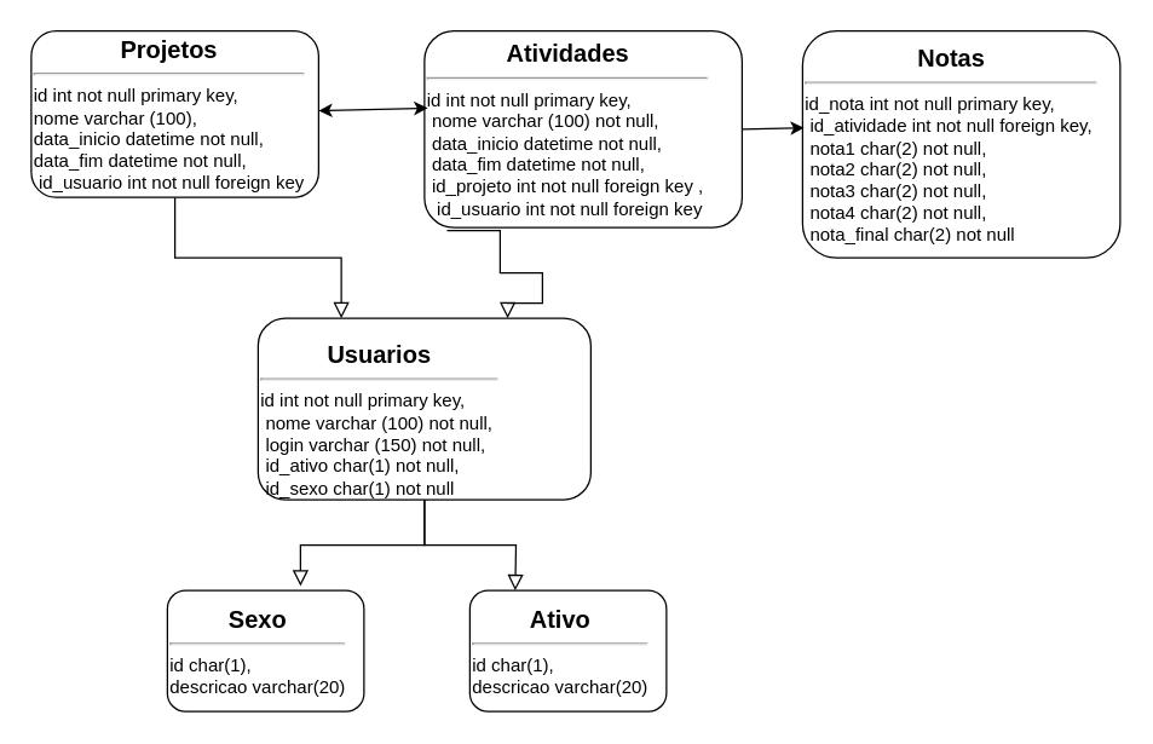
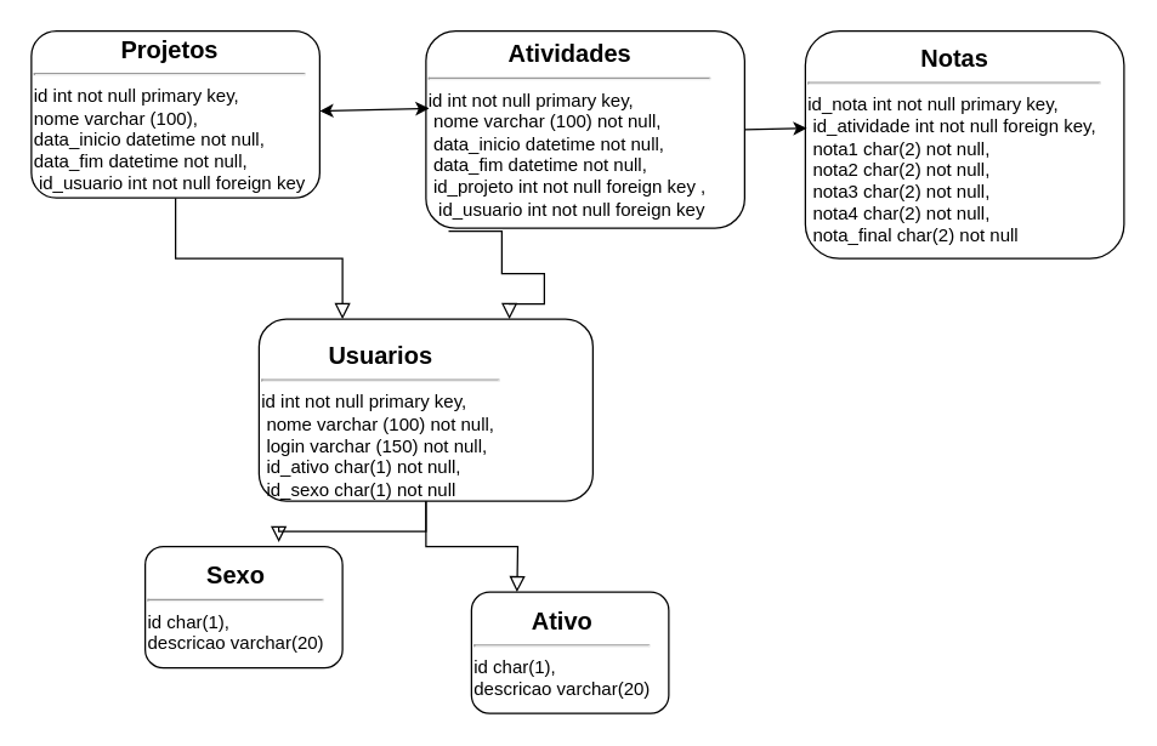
  <mxCell id="0" />
  <mxCell id="1" parent="0" />
  <mxCell id="2" value="" style="rounded=0;html=1;jettySize=auto;orthogonalLoop=1;fontSize=11;endArrow=block;endFill=0;endSize=8;strokeWidth=1;shadow=0;labelBackgroundColor=none;edgeStyle=orthogonalEdgeStyle;entryX=0.25;entryY=0;entryDx=0;entryDy=0;" parent="1" source="3" target="8" edge="1"><mxGeometry relative="1" as="geometry"><mxPoint x="210" y="170" as="targetPoint" /></mxGeometry></mxCell>
  <mxCell id="3" value="&lt;div style=&quot;text-align: center;&quot;&gt;&lt;b&gt;&lt;font style=&quot;font-size: 16px;&quot;&gt;Projetos&lt;/font&gt;&lt;/b&gt;&lt;/div&gt;&lt;hr&gt;&lt;div&gt;id int not null primary key,&amp;nbsp;&lt;/div&gt;&lt;div&gt;nome varchar (100),&amp;nbsp;&lt;/div&gt;&lt;div&gt;data_inicio datetime not null,&amp;nbsp;&lt;/div&gt;&lt;div&gt;data_fim datetime not null,&amp;nbsp;&lt;/div&gt;&lt;div&gt;&amp;nbsp;id_usuario int not null foreign key&lt;/div&gt;" style="rounded=1;whiteSpace=wrap;html=1;fontSize=12;glass=0;strokeWidth=1;shadow=0;align=left;" parent="1" vertex="1"><mxGeometry x="20" y="20" width="190" height="110" as="geometry" /></mxCell>
  <mxCell id="4" value="&lt;div style=&quot;text-align: center;&quot;&gt;&lt;span style=&quot;font-size: 16px;&quot;&gt;&lt;b&gt;Atividades&lt;/b&gt;&lt;/span&gt;&lt;/div&gt;&lt;hr&gt;&lt;div&gt;&lt;div&gt;id int not null primary key,&lt;/div&gt;&lt;div&gt;&amp;nbsp;nome varchar (100) not null,&amp;nbsp;&lt;/div&gt;&lt;div&gt;&amp;nbsp;data_inicio datetime not null,&amp;nbsp;&lt;/div&gt;&lt;div&gt;&amp;nbsp;data_fim datetime not null,&amp;nbsp;&lt;/div&gt;&lt;div&gt;&amp;nbsp;id_projeto int not null foreign key ,&amp;nbsp;&lt;/div&gt;&lt;div&gt;&amp;nbsp; id_usuario int not null foreign key&lt;/div&gt;&lt;/div&gt;" style="rounded=1;whiteSpace=wrap;html=1;fontSize=12;glass=0;strokeWidth=1;shadow=0;align=left;" vertex="1" parent="1"><mxGeometry x="280" y="20" width="210" height="130" as="geometry" /></mxCell>
  <mxCell id="5" value="" style="endArrow=classic;startArrow=classic;html=1;rounded=0;fontSize=16;entryX=0.01;entryY=0.392;entryDx=0;entryDy=0;entryPerimeter=0;" edge="1" parent="1" source="3" target="4"><mxGeometry width="50" height="50" relative="1" as="geometry"><mxPoint x="340" y="110" as="sourcePoint" /><mxPoint x="390" y="70" as="targetPoint" /><Array as="points" /></mxGeometry></mxCell>
  <mxCell id="6" value="&lt;div style=&quot;text-align: center;&quot;&gt;&lt;span style=&quot;font-size: 16px;&quot;&gt;&lt;b&gt;Notas&lt;/b&gt;&lt;/span&gt;&lt;/div&gt;&lt;hr&gt;id_nota int not null primary key,&amp;nbsp;&lt;br&gt;&amp;nbsp;id_atividade int not null foreign key,&amp;nbsp;&lt;br&gt;&amp;nbsp;nota1 char(2) not null,&amp;nbsp;&lt;br&gt;&amp;nbsp;nota2 char(2) not null,&amp;nbsp;&lt;br&gt;&amp;nbsp;nota3 char(2) not null,&amp;nbsp;&lt;br&gt;&amp;nbsp;nota4 char(2) not null,&amp;nbsp;&lt;br&gt;&amp;nbsp;nota_final char(2) not null" style="rounded=1;whiteSpace=wrap;html=1;fontSize=12;glass=0;strokeWidth=1;shadow=0;align=left;" vertex="1" parent="1"><mxGeometry x="530" y="20" width="210" height="150" as="geometry" /></mxCell>
  <mxCell id="7" value="" style="endArrow=classic;html=1;rounded=0;fontSize=16;exitX=1;exitY=0.5;exitDx=0;exitDy=0;entryX=0.005;entryY=0.427;entryDx=0;entryDy=0;entryPerimeter=0;" edge="1" parent="1" source="4" target="6"><mxGeometry width="50" height="50" relative="1" as="geometry"><mxPoint x="500" y="120" as="sourcePoint" /><mxPoint x="520" y="90" as="targetPoint" /></mxGeometry></mxCell>
  <mxCell id="8" value="&lt;div style=&quot;&quot;&gt;&lt;div&gt;&amp;nbsp;&lt;/div&gt;&lt;div style=&quot;text-align: center;&quot;&gt;&lt;font style=&quot;font-size: 16px;&quot;&gt;&lt;b&gt;Usuarios&lt;/b&gt;&lt;/font&gt;&lt;/div&gt;&lt;hr&gt;&lt;div&gt;id int not null primary key,&amp;nbsp;&lt;/div&gt;&lt;div&gt;&amp;nbsp;nome varchar (100) not null,&amp;nbsp;&lt;/div&gt;&lt;div&gt;&amp;nbsp;login varchar (150) not null,&amp;nbsp;&lt;/div&gt;&lt;div&gt;&amp;nbsp;id_ativo char(1) not null,&amp;nbsp;&lt;/div&gt;&lt;div&gt;&amp;nbsp;id_sexo char(1) not null&lt;/div&gt;&lt;/div&gt;" style="rounded=1;whiteSpace=wrap;html=1;fontSize=12;glass=0;strokeWidth=1;shadow=0;align=left;" vertex="1" parent="1"><mxGeometry x="170" y="210" width="220" height="120" as="geometry" /></mxCell>
  <mxCell id="9" value="" style="rounded=0;html=1;jettySize=auto;orthogonalLoop=1;fontSize=11;endArrow=block;endFill=0;endSize=8;strokeWidth=1;shadow=0;labelBackgroundColor=none;edgeStyle=orthogonalEdgeStyle;entryX=0.75;entryY=0;entryDx=0;entryDy=0;exitX=0.071;exitY=1.015;exitDx=0;exitDy=0;exitPerimeter=0;" edge="1" parent="1" source="4" target="8"><mxGeometry relative="1" as="geometry"><mxPoint x="260" y="130" as="sourcePoint" /><mxPoint x="357.5" y="200" as="targetPoint" /><Array as="points"><mxPoint x="330" y="152" /><mxPoint x="330" y="180" /><mxPoint x="358" y="180" /><mxPoint x="358" y="200" /></Array></mxGeometry></mxCell>
- <mxCell id="10" value="&lt;div style=&quot;text-align: center;&quot;&gt;&lt;span style=&quot;font-size: 16px;&quot;&gt;&lt;b&gt;Sexo&lt;/b&gt;&lt;/span&gt;&lt;/div&gt;&lt;hr&gt;&lt;div&gt;&lt;div&gt;id char(1),&lt;/div&gt;&lt;div&gt;descricao varchar(20)&lt;/div&gt;&lt;/div&gt;" style="rounded=1;whiteSpace=wrap;html=1;fontSize=12;glass=0;strokeWidth=1;shadow=0;align=left;" vertex="1" parent="1"><mxGeometry x="110" y="390" width="130" height="80" as="geometry" /></mxCell>
+ <mxCell id="10" value="&lt;div style=&quot;text-align: center;&quot;&gt;&lt;span style=&quot;font-size: 16px;&quot;&gt;&lt;b&gt;Sexo&lt;/b&gt;&lt;/span&gt;&lt;/div&gt;&lt;hr&gt;&lt;div&gt;&lt;div&gt;id char(1),&lt;/div&gt;&lt;div&gt;descricao varchar(20)&lt;/div&gt;&lt;/div&gt;" style="rounded=1;whiteSpace=wrap;html=1;fontSize=12;glass=0;strokeWidth=1;shadow=0;align=left;" vertex="1" parent="1"><mxGeometry x="95" y="360" width="130" height="80" as="geometry" /></mxCell>
  <mxCell id="11" value="&lt;div style=&quot;text-align: center;&quot;&gt;&lt;span style=&quot;font-size: 16px;&quot;&gt;&lt;b&gt;Ativo&lt;/b&gt;&lt;/span&gt;&lt;/div&gt;&lt;hr&gt;&lt;div&gt;&lt;div&gt;id char(1),&lt;/div&gt;&lt;div&gt;descricao varchar(20)&lt;/div&gt;&lt;/div&gt;" style="rounded=1;whiteSpace=wrap;html=1;fontSize=12;glass=0;strokeWidth=1;shadow=0;align=left;" vertex="1" parent="1"><mxGeometry x="310" y="390" width="130" height="80" as="geometry" /></mxCell>
  <mxCell id="12" value="" style="rounded=0;html=1;jettySize=auto;orthogonalLoop=1;fontSize=11;endArrow=block;endFill=0;endSize=8;strokeWidth=1;shadow=0;labelBackgroundColor=none;edgeStyle=orthogonalEdgeStyle;entryX=0.677;entryY=-0.037;entryDx=0;entryDy=0;entryPerimeter=0;" edge="1" parent="1" source="8" target="10"><mxGeometry relative="1" as="geometry"><mxPoint x="130" y="330" as="sourcePoint" /><mxPoint x="200" y="380" as="targetPoint" /></mxGeometry></mxCell>
  <mxCell id="13" value="" style="rounded=0;html=1;jettySize=auto;orthogonalLoop=1;fontSize=11;endArrow=block;endFill=0;endSize=8;strokeWidth=1;shadow=0;labelBackgroundColor=none;edgeStyle=orthogonalEdgeStyle;" edge="1" parent="1" source="8"><mxGeometry relative="1" as="geometry"><mxPoint x="360" y="340" as="sourcePoint" /><mxPoint x="340" y="390" as="targetPoint" /><Array as="points" /></mxGeometry></mxCell>
